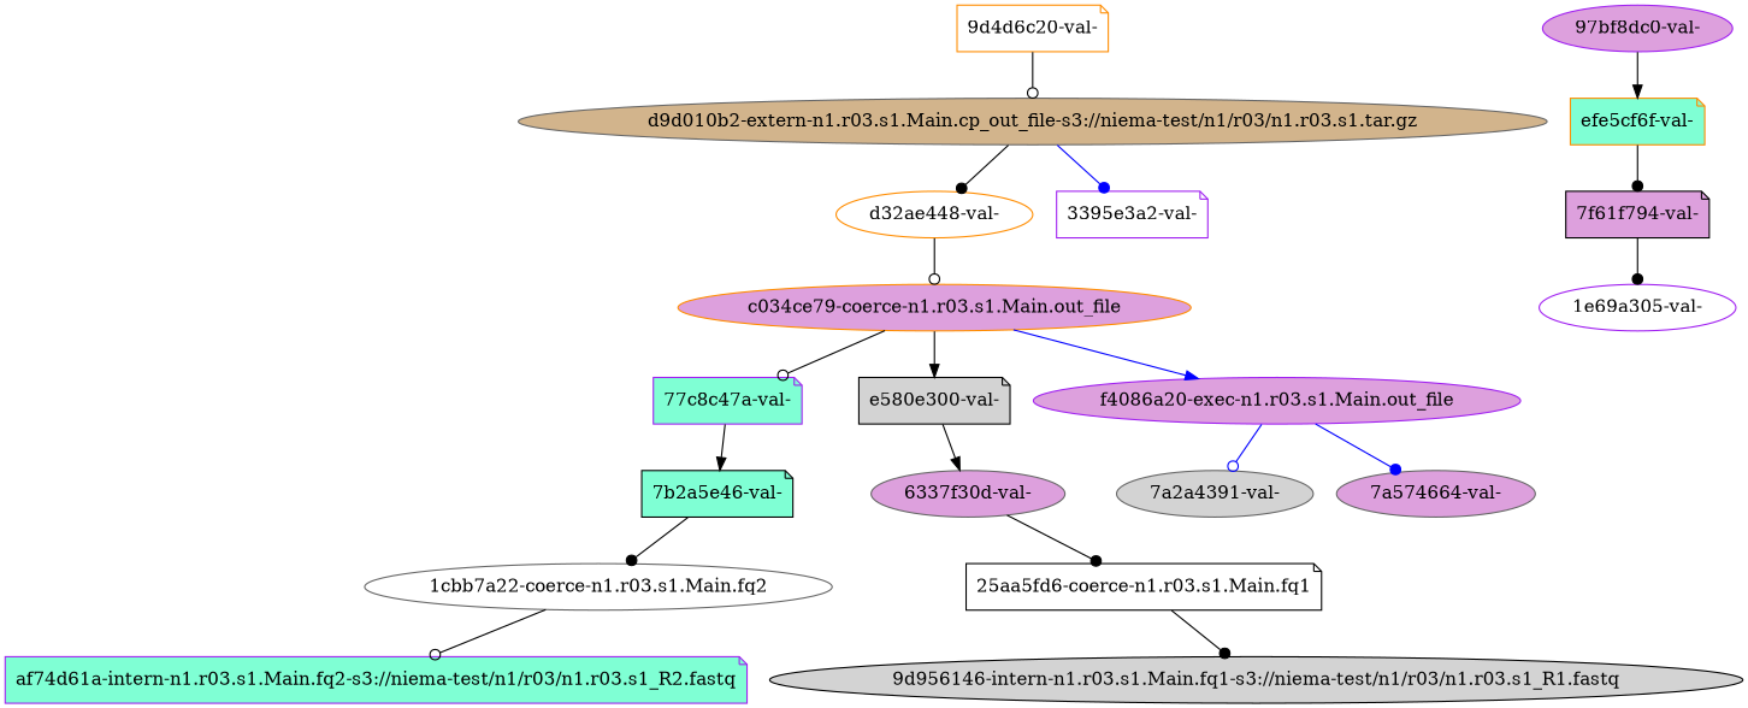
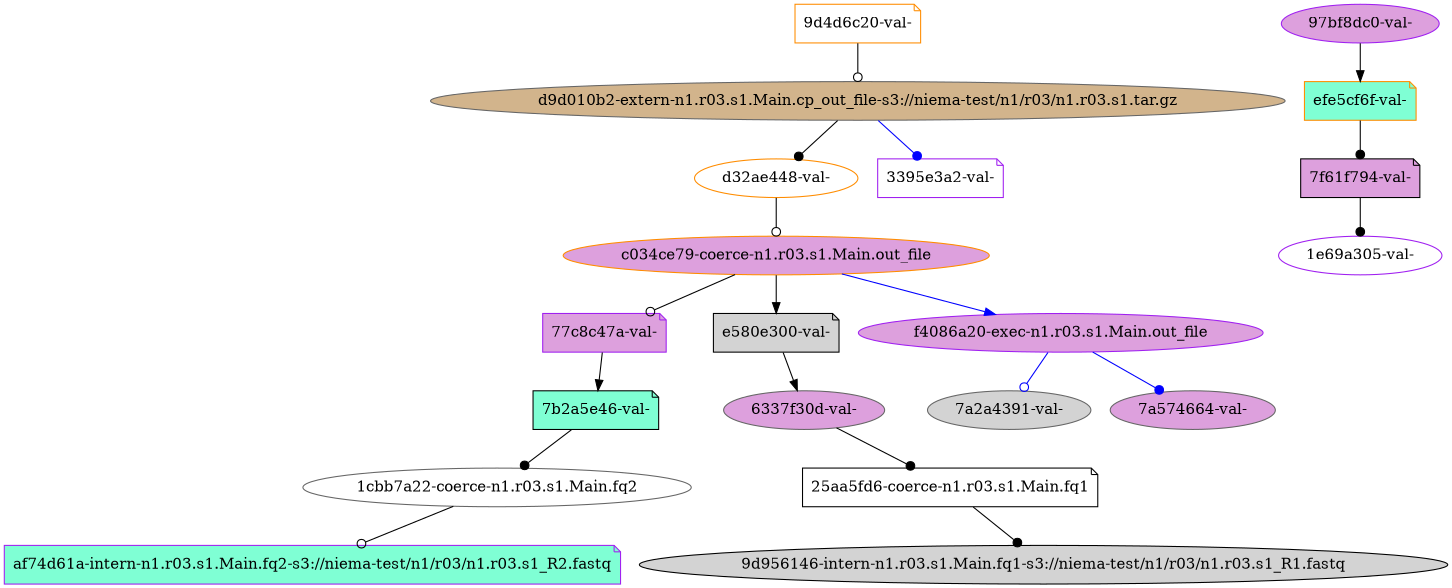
  strict digraph {
    node [color=purple fillcolor=white shape=ellipse style=filled]
    edge [arrowhead=dot dynamic=false]
    "af74d61a-intern-n1.r03.s1.Main.fq2-s3://niema-test/n1/r03/n1.r03.s1_R2.fastq" [fillcolor=aquamarine shape=note]
    "1cbb7a22-coerce-n1.r03.s1.Main.fq2" [color=gray40]
    "1e69a305-val-"
    "9d4d6c20-val-" [color=darkorange shape=note]
    "d9d010b2-extern-n1.r03.s1.Main.cp_out_file-s3://niema-test/n1/r03/n1.r03.s1.tar.gz" [color=gray40 fillcolor=tan]
    "9d956146-intern-n1.r03.s1.Main.fq1-s3://niema-test/n1/r03/n1.r03.s1_R1.fastq" [color=black fillcolor=lightgrey]
    "25aa5fd6-coerce-n1.r03.s1.Main.fq1" [color=black shape=note]
    "6337f30d-val-" [color=gray40 fillcolor=plum]
-   "77c8c47a-val-" [fillcolor=aquamarine shape=note]
+   "77c8c47a-val-" [fillcolor=plum shape=note]
    "7b2a5e46-val-" [color=black fillcolor=aquamarine shape=note]
    "7f61f794-val-" [color=black fillcolor=plum shape=note]
    "efe5cf6f-val-" [color=darkorange fillcolor=aquamarine shape=note]
    "97bf8dc0-val-" [fillcolor=plum]
    "d32ae448-val-" [color=darkorange]
    "3395e3a2-val-" [shape=note]
    "c034ce79-coerce-n1.r03.s1.Main.out_file" [color=darkorange fillcolor=plum]
    "e580e300-val-" [color=black fillcolor=lightgrey shape=note]
    "f4086a20-exec-n1.r03.s1.Main.out_file" [fillcolor=plum]
    "7a2a4391-val-" [color=gray40 fillcolor=lightgrey]
    "7a574664-val-" [color=gray40 fillcolor=plum]
    "1cbb7a22-coerce-n1.r03.s1.Main.fq2" -> "af74d61a-intern-n1.r03.s1.Main.fq2-s3://niema-test/n1/r03/n1.r03.s1_R2.fastq" [arrowhead=odot]
    "9d4d6c20-val-" -> "d9d010b2-extern-n1.r03.s1.Main.cp_out_file-s3://niema-test/n1/r03/n1.r03.s1.tar.gz" [arrowhead=odot]
    "d9d010b2-extern-n1.r03.s1.Main.cp_out_file-s3://niema-test/n1/r03/n1.r03.s1.tar.gz" -> "d32ae448-val-"
    "d9d010b2-extern-n1.r03.s1.Main.cp_out_file-s3://niema-test/n1/r03/n1.r03.s1.tar.gz" -> "3395e3a2-val-" [color=blue dynamic=true]
    "25aa5fd6-coerce-n1.r03.s1.Main.fq1" -> "9d956146-intern-n1.r03.s1.Main.fq1-s3://niema-test/n1/r03/n1.r03.s1_R1.fastq"
    "6337f30d-val-" -> "25aa5fd6-coerce-n1.r03.s1.Main.fq1"
    "77c8c47a-val-" -> "7b2a5e46-val-" [arrowhead=normal]
    "7b2a5e46-val-" -> "1cbb7a22-coerce-n1.r03.s1.Main.fq2"
    "7f61f794-val-" -> "1e69a305-val-"
    "efe5cf6f-val-" -> "7f61f794-val-"
    "97bf8dc0-val-" -> "efe5cf6f-val-" [arrowhead=normal]
    "d32ae448-val-" -> "c034ce79-coerce-n1.r03.s1.Main.out_file" [arrowhead=odot]
    "c034ce79-coerce-n1.r03.s1.Main.out_file" -> "77c8c47a-val-" [arrowhead=odot]
    "c034ce79-coerce-n1.r03.s1.Main.out_file" -> "e580e300-val-" [arrowhead=normal]
    "c034ce79-coerce-n1.r03.s1.Main.out_file" -> "f4086a20-exec-n1.r03.s1.Main.out_file" [arrowhead=normal color=blue dynamic=true]
    "e580e300-val-" -> "6337f30d-val-" [arrowhead=normal]
    "f4086a20-exec-n1.r03.s1.Main.out_file" -> "7a2a4391-val-" [arrowhead=odot color=blue dynamic=true]
    "f4086a20-exec-n1.r03.s1.Main.out_file" -> "7a574664-val-" [color=blue dynamic=true]
  }
